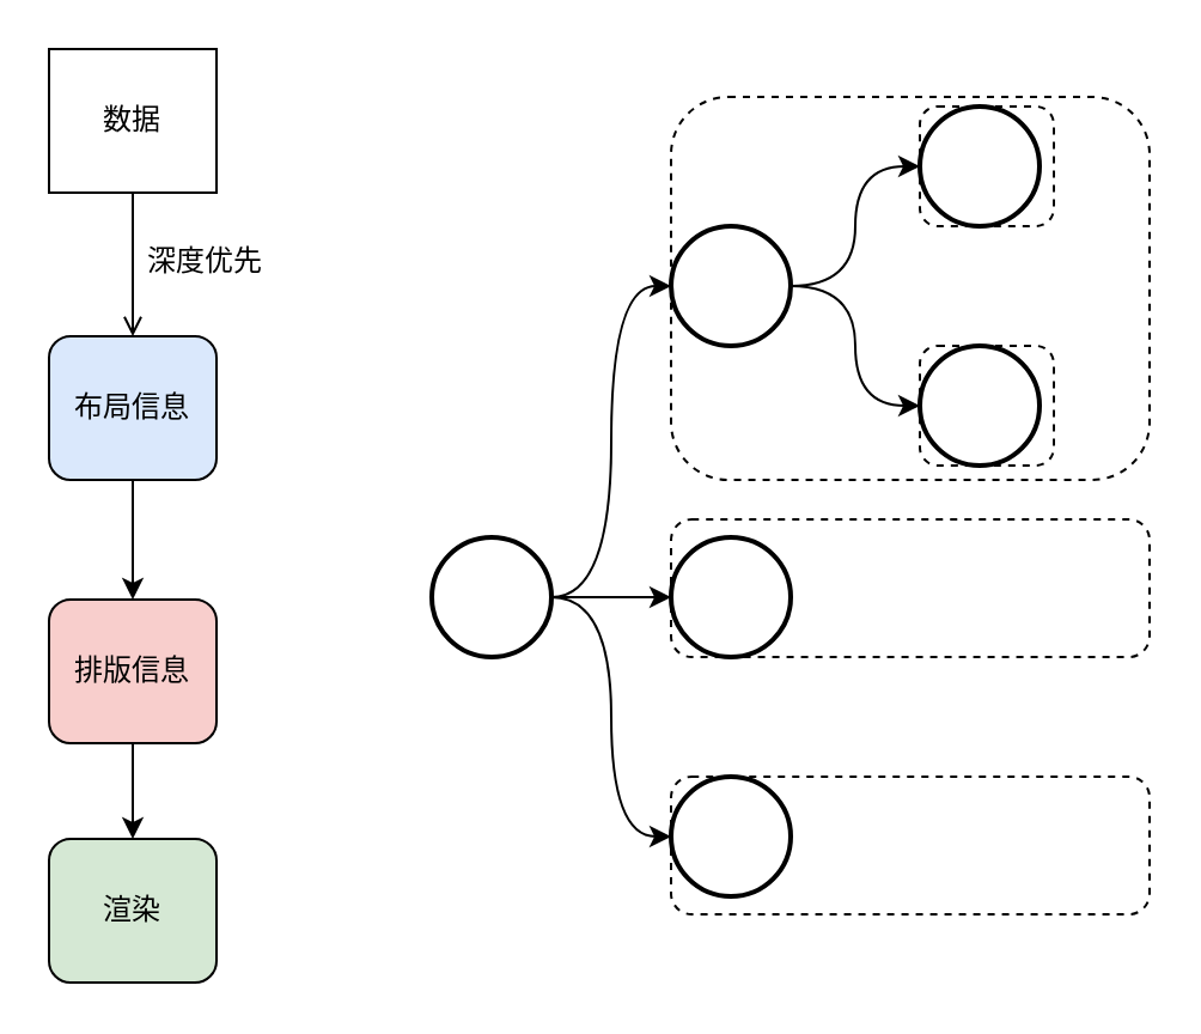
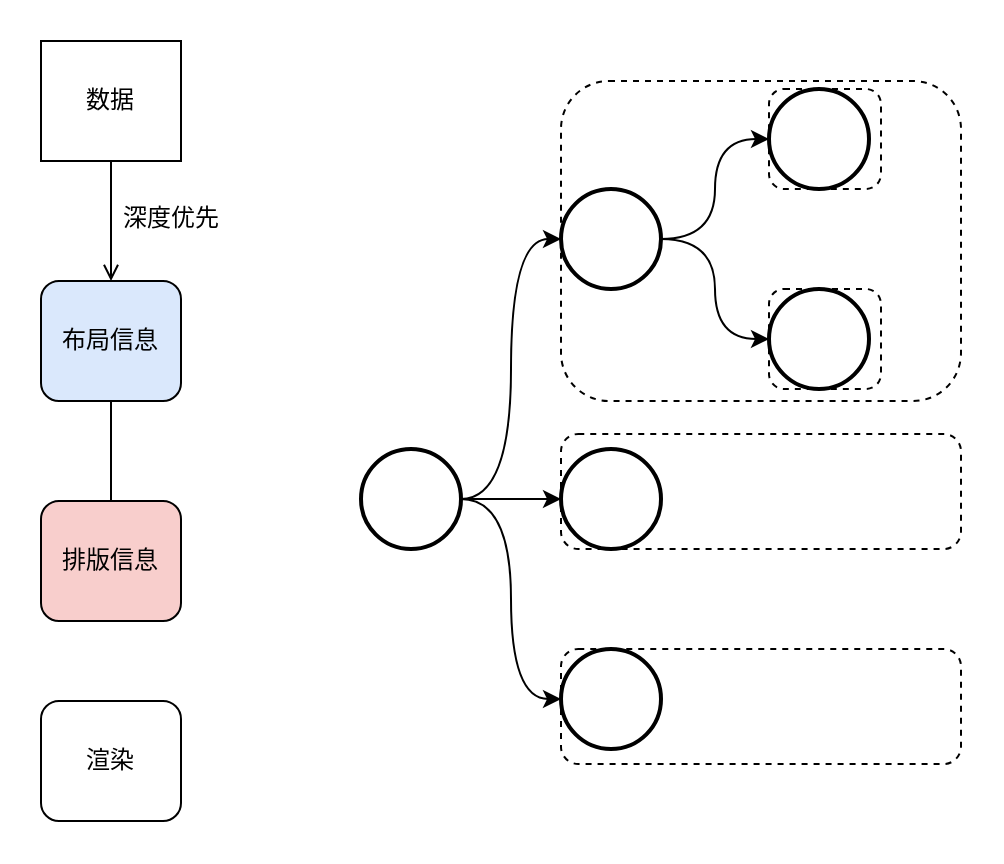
  <mxCell id="0" />
  <mxCell id="1" parent="0" />
  <mxCell id="2" value="" style="rounded=1;whiteSpace=wrap;html=1;dashed=1;container=0;" vertex="1" parent="1"><mxGeometry x="280" y="324" width="200" height="57.5" as="geometry" /></mxCell>
  <mxCell id="3" value="" style="rounded=1;whiteSpace=wrap;html=1;dashed=1;container=0;" vertex="1" parent="1"><mxGeometry x="280" y="216.5" width="200" height="57.5" as="geometry" /></mxCell>
  <mxCell id="4" value="" style="rounded=1;whiteSpace=wrap;html=1;dashed=1;container=0;" vertex="1" parent="1"><mxGeometry x="280" y="40" width="200" height="160" as="geometry" /></mxCell>
  <mxCell id="5" value="" style="strokeWidth=2;html=1;shape=mxgraph.flowchart.start_2;whiteSpace=wrap;container=0;" vertex="1" parent="1"><mxGeometry x="180" y="224" width="50" height="50" as="geometry" /></mxCell>
  <mxCell id="6" value="" style="strokeWidth=2;html=1;shape=mxgraph.flowchart.start_2;whiteSpace=wrap;container=0;" vertex="1" parent="1"><mxGeometry x="280" y="94" width="50" height="50" as="geometry" /></mxCell>
  <mxCell id="7" style="edgeStyle=orthogonalEdgeStyle;curved=1;rounded=0;orthogonalLoop=1;jettySize=auto;html=1;exitX=1;exitY=0.5;exitDx=0;exitDy=0;exitPerimeter=0;entryX=0;entryY=0.5;entryDx=0;entryDy=0;entryPerimeter=0;" edge="1" parent="1" source="5" target="6"><mxGeometry relative="1" as="geometry" /></mxCell>
  <mxCell id="8" value="" style="strokeWidth=2;html=1;shape=mxgraph.flowchart.start_2;whiteSpace=wrap;container=0;" vertex="1" parent="1"><mxGeometry x="280" y="224" width="50" height="50" as="geometry" /></mxCell>
  <mxCell id="9" style="edgeStyle=orthogonalEdgeStyle;curved=1;rounded=0;orthogonalLoop=1;jettySize=auto;html=1;exitX=1;exitY=0.5;exitDx=0;exitDy=0;exitPerimeter=0;entryX=0;entryY=0.5;entryDx=0;entryDy=0;entryPerimeter=0;" edge="1" parent="1" source="5" target="8"><mxGeometry relative="1" as="geometry" /></mxCell>
  <mxCell id="10" value="" style="strokeWidth=2;html=1;shape=mxgraph.flowchart.start_2;whiteSpace=wrap;container=0;" vertex="1" parent="1"><mxGeometry x="280" y="324" width="50" height="50" as="geometry" /></mxCell>
  <mxCell id="11" style="edgeStyle=orthogonalEdgeStyle;curved=1;rounded=0;orthogonalLoop=1;jettySize=auto;html=1;exitX=1;exitY=0.5;exitDx=0;exitDy=0;exitPerimeter=0;entryX=0;entryY=0.5;entryDx=0;entryDy=0;entryPerimeter=0;" edge="1" parent="1" source="5" target="10"><mxGeometry relative="1" as="geometry" /></mxCell>
  <mxCell id="12" style="edgeStyle=orthogonalEdgeStyle;curved=1;rounded=0;orthogonalLoop=1;jettySize=auto;html=1;exitX=1;exitY=0.5;exitDx=0;exitDy=0;exitPerimeter=0;entryX=0;entryY=0.5;entryDx=0;entryDy=0;entryPerimeter=0;" edge="1" parent="1" source="6" target="17"><mxGeometry relative="1" as="geometry" /></mxCell>
  <mxCell id="13" value="" style="rounded=1;whiteSpace=wrap;html=1;dashed=1;container=0;" vertex="1" parent="1"><mxGeometry x="384" y="144" width="56" height="50" as="geometry" /></mxCell>
  <mxCell id="14" style="edgeStyle=orthogonalEdgeStyle;curved=1;rounded=0;orthogonalLoop=1;jettySize=auto;html=1;exitX=1;exitY=0.5;exitDx=0;exitDy=0;exitPerimeter=0;entryX=0;entryY=0.5;entryDx=0;entryDy=0;entryPerimeter=0;" edge="1" parent="1" source="6" target="16"><mxGeometry relative="1" as="geometry" /></mxCell>
  <mxCell id="15" value="" style="rounded=1;whiteSpace=wrap;html=1;dashed=1;container=0;" vertex="1" parent="1"><mxGeometry x="384" y="44" width="56" height="50" as="geometry" /></mxCell>
  <mxCell id="16" value="" style="strokeWidth=2;html=1;shape=mxgraph.flowchart.start_2;whiteSpace=wrap;container=0;" vertex="1" parent="1"><mxGeometry x="384" y="144" width="50" height="50" as="geometry" /></mxCell>
  <mxCell id="17" value="" style="strokeWidth=2;html=1;shape=mxgraph.flowchart.start_2;whiteSpace=wrap;container=0;" vertex="1" parent="1"><mxGeometry x="384" y="44" width="50" height="50" as="geometry" /></mxCell>
  <mxCell id="18" value="" style="edgeStyle=orthogonalEdgeStyle;curved=1;rounded=0;orthogonalLoop=1;jettySize=auto;html=1;endArrow=open;" edge="1" parent="1" source="19" target="21"><mxGeometry relative="1" as="geometry" /></mxCell>
  <mxCell id="19" value="数据" style="whiteSpace=wrap;html=1;rounded=0;" vertex="1" parent="1"><mxGeometry x="20" y="20" width="70" height="60" as="geometry" /></mxCell>
- <mxCell id="20" value="" style="edgeStyle=orthogonalEdgeStyle;curved=1;rounded=0;orthogonalLoop=1;jettySize=auto;html=1;" edge="1" parent="1" source="21" target="23"><mxGeometry relative="1" as="geometry" /></mxCell>
+ <mxCell id="20" value="" style="edgeStyle=orthogonalEdgeStyle;curved=1;rounded=0;orthogonalLoop=1;jettySize=auto;html=1;endArrow=none;" edge="1" parent="1" source="21" target="23"><mxGeometry relative="1" as="geometry" /></mxCell>
  <mxCell id="21" value="布局信息" style="rounded=1;whiteSpace=wrap;html=1;fillColor=#dae8fc;" vertex="1" parent="1"><mxGeometry x="20" y="140" width="70" height="60" as="geometry" /></mxCell>
- <mxCell id="22" value="" style="edgeStyle=orthogonalEdgeStyle;curved=1;rounded=0;orthogonalLoop=1;jettySize=auto;html=1;" edge="1" parent="1" source="23" target="25"><mxGeometry relative="1" as="geometry" /></mxCell>
  <mxCell id="23" value="排版信息" style="rounded=1;whiteSpace=wrap;html=1;fillColor=#f8cecc;" vertex="1" parent="1"><mxGeometry x="20" y="250" width="70" height="60" as="geometry" /></mxCell>
  <mxCell id="24" value="深度优先" style="text;html=1;align=center;verticalAlign=middle;resizable=0;points=[];autosize=1;strokeColor=none;fillColor=none;" vertex="1" parent="1"><mxGeometry x="50" y="94" width="70" height="30" as="geometry" /></mxCell>
- <mxCell id="25" value="渲染" style="rounded=1;whiteSpace=wrap;html=1;fillColor=#d5e8d4;" vertex="1" parent="1"><mxGeometry x="20" y="350" width="70" height="60" as="geometry" /></mxCell>
+ <mxCell id="25" value="渲染" style="rounded=1;whiteSpace=wrap;html=1;" vertex="1" parent="1"><mxGeometry x="20" y="350" width="70" height="60" as="geometry" /></mxCell>
